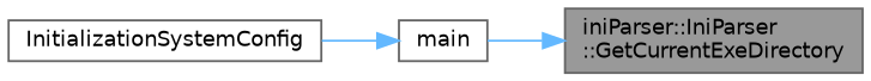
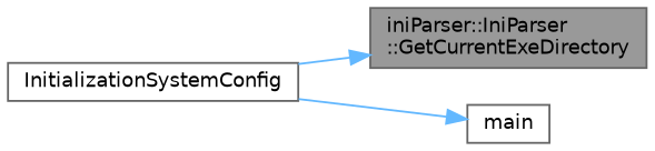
  digraph {
    rankdir=RL
    node [color=grey40 fillcolor=white fontname=Helvetica fontsize=10 shape=box style=filled]
    edge [color=steelblue1 dir=back fontname=Helvetica fontsize=10 labelfontname=Helvetica labelfontsize=10 style=solid]
    n1 [color=gray40 fillcolor=grey60 fontcolor=black height=0.2 label="iniParser::IniParser\l::GetCurrentExeDirectory" width=0.4]
    n2 [height=0.2 label=InitializationSystemConfig width=0.4]
    n3 [height=0.2 label=main width=0.4]
-   n1 -> n3
+   n1 -> n2
    n3 -> n2
  }
